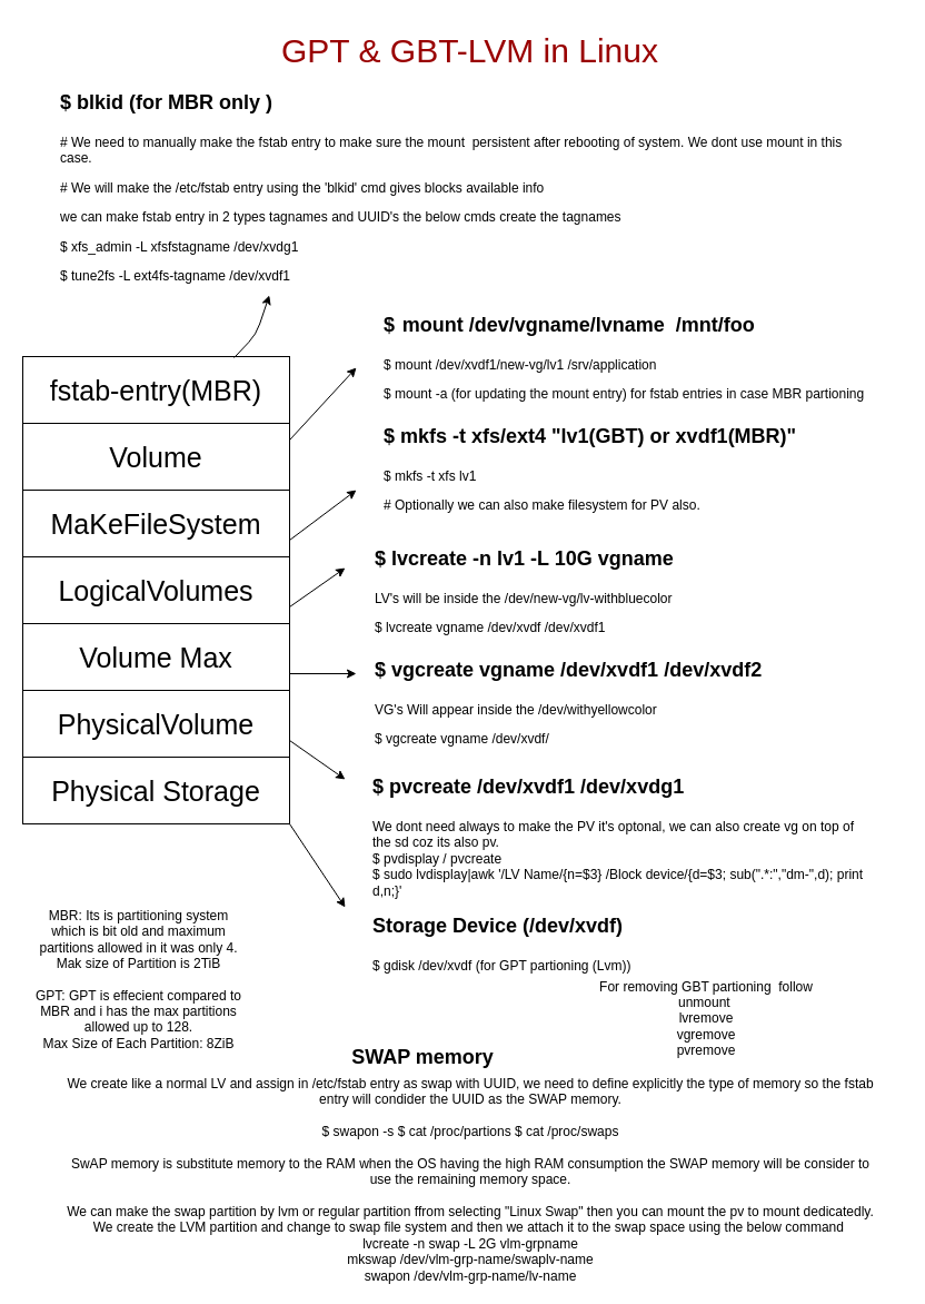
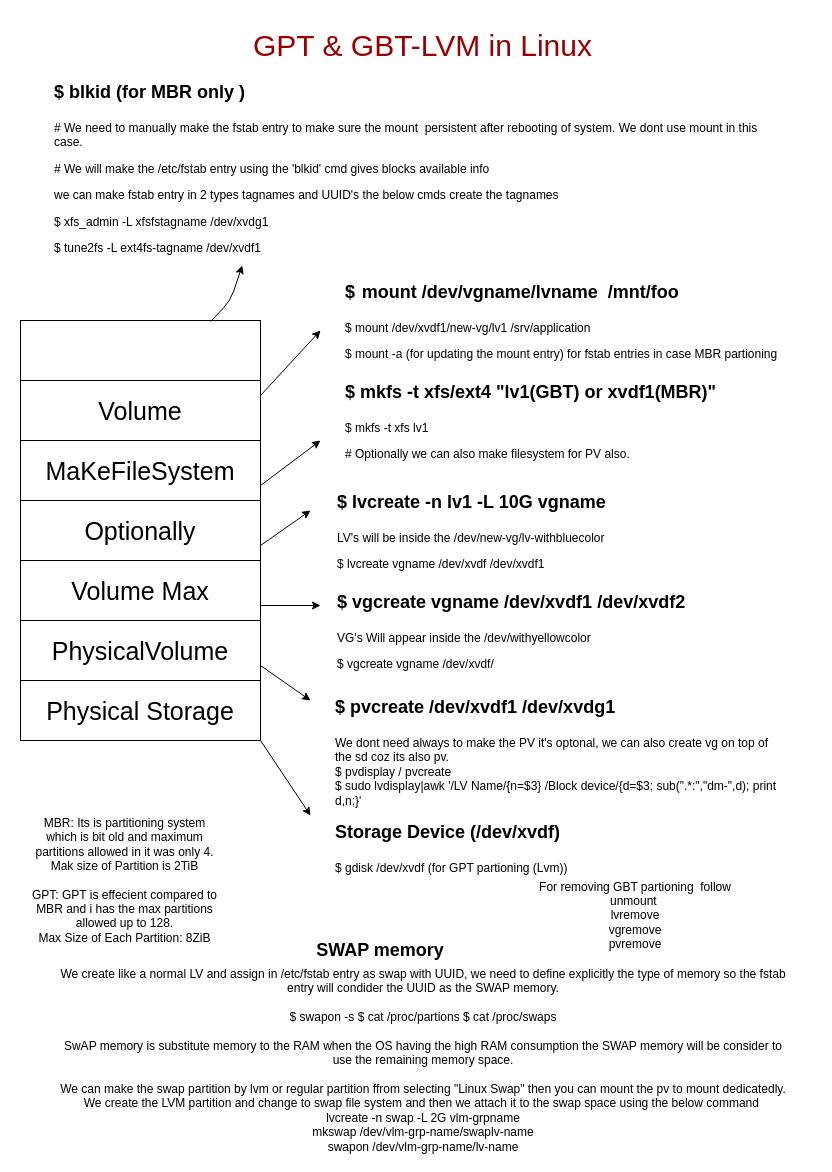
  <mxCell id="0" />
  <mxCell id="1" parent="0" />
  <mxCell id="2" value="" style="rounded=0;whiteSpace=wrap;html=1;" parent="1" vertex="1"><mxGeometry x="20" y="380" width="240" height="60" as="geometry" /></mxCell>
  <mxCell id="3" value="" style="rounded=0;whiteSpace=wrap;html=1;" parent="1" vertex="1"><mxGeometry x="20" y="440" width="240" height="60" as="geometry" /></mxCell>
  <mxCell id="4" value="" style="rounded=0;whiteSpace=wrap;html=1;" parent="1" vertex="1"><mxGeometry x="20" y="500" width="240" height="60" as="geometry" /></mxCell>
  <mxCell id="5" value="" style="rounded=0;whiteSpace=wrap;html=1;" parent="1" vertex="1"><mxGeometry x="20" y="560" width="240" height="60" as="geometry" /></mxCell>
  <mxCell id="6" value="" style="rounded=0;whiteSpace=wrap;html=1;" parent="1" vertex="1"><mxGeometry x="20" y="620" width="240" height="60" as="geometry" /></mxCell>
  <mxCell id="7" value="" style="rounded=0;whiteSpace=wrap;html=1;" parent="1" vertex="1"><mxGeometry x="20" y="680" width="240" height="60" as="geometry" /></mxCell>
  <mxCell id="8" value="&lt;font style=&quot;font-size: 25px&quot;&gt;Physical Storage&lt;/font&gt;" style="text;html=1;strokeColor=none;fillColor=none;align=center;verticalAlign=middle;whiteSpace=wrap;rounded=0;" parent="1" vertex="1"><mxGeometry x="40" y="690" width="200" height="40" as="geometry" /></mxCell>
  <mxCell id="9" value="&lt;font style=&quot;font-size: 25px&quot;&gt;PhysicalVolume&lt;/font&gt;" style="text;html=1;strokeColor=none;fillColor=none;align=center;verticalAlign=middle;whiteSpace=wrap;rounded=0;" parent="1" vertex="1"><mxGeometry x="40" y="630" width="200" height="40" as="geometry" /></mxCell>
  <mxCell id="10" value="&lt;font style=&quot;font-size: 25px&quot;&gt;Volume Max&lt;/font&gt;" style="text;html=1;strokeColor=none;fillColor=none;align=center;verticalAlign=middle;whiteSpace=wrap;rounded=0;" parent="1" vertex="1"><mxGeometry x="40" y="570" width="200" height="40" as="geometry" /></mxCell>
- <mxCell id="11" value="&lt;font style=&quot;font-size: 25px&quot;&gt;LogicalVolumes&lt;/font&gt;" style="text;html=1;strokeColor=none;fillColor=none;align=center;verticalAlign=middle;whiteSpace=wrap;rounded=0;" parent="1" vertex="1"><mxGeometry x="40" y="510" width="200" height="40" as="geometry" /></mxCell>
+ <mxCell id="11" value="&lt;font style=&quot;font-size: 25px&quot;&gt;Optionally&lt;/font&gt;" style="text;html=1;strokeColor=none;fillColor=none;align=center;verticalAlign=middle;whiteSpace=wrap;rounded=0;" parent="1" vertex="1"><mxGeometry x="40" y="510" width="200" height="40" as="geometry" /></mxCell>
  <mxCell id="12" value="&lt;font style=&quot;font-size: 25px&quot;&gt;MaKeFileSystem&lt;/font&gt;" style="text;html=1;strokeColor=none;fillColor=none;align=center;verticalAlign=middle;whiteSpace=wrap;rounded=0;" parent="1" vertex="1"><mxGeometry x="40" y="450" width="200" height="40" as="geometry" /></mxCell>
  <mxCell id="13" value="&lt;font style=&quot;font-size: 25px&quot;&gt;Volume&lt;/font&gt;" style="text;html=1;strokeColor=none;fillColor=none;align=center;verticalAlign=middle;whiteSpace=wrap;rounded=0;" parent="1" vertex="1"><mxGeometry x="40" y="390" width="200" height="40" as="geometry" /></mxCell>
  <mxCell id="14" value="&lt;h1&gt;&lt;font style=&quot;font-size: 18px&quot;&gt;$&lt;/font&gt; &lt;font style=&quot;font-size: 18px&quot;&gt;mount /dev/vgname/lvname&amp;nbsp; /mnt/foo&lt;/font&gt;&lt;/h1&gt;&lt;p&gt;$ mount /dev/xvdf1/new-vg/lv1 /srv/application&lt;br&gt;&lt;/p&gt;&lt;p&gt;$ mount -a (for updating the mount entry) for fstab entries in case MBR partioning&lt;/p&gt;" style="text;html=1;strokeColor=none;fillColor=none;spacing=5;spacingTop=-20;whiteSpace=wrap;overflow=hidden;rounded=0;" parent="1" vertex="1"><mxGeometry x="340" y="270" width="460" height="100" as="geometry" /></mxCell>
  <mxCell id="15" value="&lt;h1&gt;&lt;font style=&quot;font-size: 18px&quot;&gt;Storage Device (/dev/xvdf)&lt;/font&gt;&lt;/h1&gt;&lt;div&gt;$ gdisk /dev/xvdf (for GPT partioning (Lvm))&lt;/div&gt;&lt;div&gt;&lt;br&gt;&lt;/div&gt;" style="text;html=1;strokeColor=none;fillColor=none;spacing=5;spacingTop=-20;whiteSpace=wrap;overflow=hidden;rounded=0;" parent="1" vertex="1"><mxGeometry x="330" y="810" width="460" height="110" as="geometry" /></mxCell>
  <mxCell id="16" value="&lt;p style=&quot;line-height: 110%&quot;&gt;&lt;/p&gt;&lt;h1&gt;&lt;font style=&quot;font-size: 18px&quot;&gt;$ pvcreate /dev/xvdf1 /dev/xvdg1&lt;/font&gt;&lt;/h1&gt;&lt;div&gt;We dont need always to make the PV it's optonal, we can also create vg on top of the sd coz its also pv.&lt;br&gt;&lt;/div&gt;&lt;div&gt;$ pvdisplay /  pvcreate&lt;/div&gt;&lt;div&gt;&lt;span&gt;$ sudo lvdisplay|awk  '/LV Name/{n=$3} /Block device/{d=$3; sub(&quot;.*:&quot;,&quot;dm-&quot;,d); print d,n;}'&lt;/span&gt;&lt;/div&gt;&lt;p&gt;&lt;br&gt;&lt;/p&gt;&lt;p&gt;&lt;br&gt;&lt;/p&gt;&lt;p&gt;&lt;br&gt;&lt;/p&gt;&lt;p&gt;&lt;br&gt;&lt;/p&gt;&lt;p&gt;&lt;br&gt;&lt;/p&gt;&lt;p&gt;&lt;br&gt;&lt;/p&gt;&lt;p&gt;&lt;br&gt;&lt;/p&gt;&lt;p&gt;&lt;br&gt;&lt;/p&gt;&lt;p&gt;&lt;br&gt;&lt;/p&gt;&lt;p&gt;&lt;br&gt;&lt;/p&gt;&lt;p&gt;&lt;br&gt;&lt;/p&gt;&lt;p&gt;&lt;/p&gt;" style="text;html=1;strokeColor=none;fillColor=none;spacing=5;spacingTop=-20;whiteSpace=wrap;overflow=hidden;rounded=0;" parent="1" vertex="1"><mxGeometry x="330" y="685" width="460" height="125" as="geometry" /></mxCell>
  <mxCell id="17" value="&lt;h1&gt;&lt;font style=&quot;font-size: 18px&quot;&gt;$ vgcreate vgname /dev/xvdf1 /dev/xvdf2&lt;/font&gt;&lt;/h1&gt;&lt;p&gt;VG's Will appear inside the /dev/withyellowcolor&lt;/p&gt;&lt;p&gt;$ vgcreate vgname /dev/xvdf/&lt;br&gt;&lt;/p&gt;" style="text;html=1;strokeColor=none;fillColor=none;spacing=5;spacingTop=-20;whiteSpace=wrap;overflow=hidden;rounded=0;" parent="1" vertex="1"><mxGeometry x="332" y="580" width="478" height="100" as="geometry" /></mxCell>
  <mxCell id="18" value="&lt;h1&gt;&lt;font style=&quot;font-size: 18px&quot;&gt;$ lvcreate -n lv1 -L 10G vgname&lt;/font&gt;&lt;/h1&gt;&lt;p&gt;LV's will be inside the /dev/new-vg/lv-withbluecolor&lt;/p&gt;&lt;p&gt;$ lvcreate vgname /dev/xvdf /dev/xvdf1&lt;br&gt;&lt;/p&gt;" style="text;html=1;strokeColor=none;fillColor=none;spacing=5;spacingTop=-20;whiteSpace=wrap;overflow=hidden;rounded=0;" parent="1" vertex="1"><mxGeometry x="332" y="480" width="460" height="100" as="geometry" /></mxCell>
  <mxCell id="19" value="&lt;h1&gt;&lt;font style=&quot;font-size: 18px&quot;&gt;$ mkfs -t xfs/ext4 &quot;lv1(GBT) or xvdf1(MBR)&quot;&lt;/font&gt;&lt;br&gt;&lt;/h1&gt;&lt;p&gt;$ mkfs -t xfs lv1&lt;/p&gt;&lt;p&gt;# Optionally we can also make filesystem for PV also.&lt;/p&gt;" style="text;html=1;strokeColor=none;fillColor=none;spacing=5;spacingTop=-20;whiteSpace=wrap;overflow=hidden;rounded=0;" parent="1" vertex="1"><mxGeometry x="340" y="370" width="460" height="100" as="geometry" /></mxCell>
  <mxCell id="20" value="" style="endArrow=classic;html=1;exitX=1;exitY=0.25;" parent="1" source="2" edge="1"><mxGeometry width="50" height="50" relative="1" as="geometry"><mxPoint x="260" y="380" as="sourcePoint" /><mxPoint x="320" y="330" as="targetPoint" /></mxGeometry></mxCell>
  <mxCell id="21" value="" style="endArrow=classic;html=1;exitX=1;exitY=0.75;" parent="1" source="3" edge="1"><mxGeometry width="50" height="50" relative="1" as="geometry"><mxPoint x="270" y="490" as="sourcePoint" /><mxPoint x="320" y="440" as="targetPoint" /></mxGeometry></mxCell>
  <mxCell id="22" value="" style="endArrow=classic;html=1;exitX=1;exitY=0.75;" parent="1" source="4" edge="1"><mxGeometry width="50" height="50" relative="1" as="geometry"><mxPoint x="260" y="560" as="sourcePoint" /><mxPoint x="310" y="510" as="targetPoint" /></mxGeometry></mxCell>
  <mxCell id="23" value="" style="endArrow=classic;html=1;exitX=1;exitY=0.75;" parent="1" source="5" edge="1"><mxGeometry width="50" height="50" relative="1" as="geometry"><mxPoint x="260" y="620" as="sourcePoint" /><mxPoint x="320" y="605" as="targetPoint" /></mxGeometry></mxCell>
  <mxCell id="24" value="" style="endArrow=classic;html=1;exitX=1;exitY=0.75;" parent="1" source="6" edge="1"><mxGeometry width="50" height="50" relative="1" as="geometry"><mxPoint x="260" y="740" as="sourcePoint" /><mxPoint x="310" y="700" as="targetPoint" /></mxGeometry></mxCell>
  <mxCell id="25" value="" style="endArrow=classic;html=1;exitX=1;exitY=0.75;" parent="1" edge="1"><mxGeometry width="50" height="50" relative="1" as="geometry"><mxPoint x="260" y="740" as="sourcePoint" /><mxPoint x="310" y="815" as="targetPoint" /></mxGeometry></mxCell>
  <mxCell id="26" value="" style="rounded=0;whiteSpace=wrap;html=1;" parent="1" vertex="1"><mxGeometry x="20" y="320" width="240" height="60" as="geometry" /></mxCell>
- <mxCell id="27" value="&lt;font style=&quot;font-size: 25px&quot;&gt;fstab-entry(MBR)&lt;/font&gt;" style="text;html=1;strokeColor=none;fillColor=none;align=center;verticalAlign=middle;whiteSpace=wrap;rounded=0;" parent="1" vertex="1"><mxGeometry x="40" y="330" width="200" height="40" as="geometry" /></mxCell>
  <mxCell id="28" value="&lt;h1&gt;&lt;font style=&quot;font-size: 18px&quot;&gt;$ blkid (for MBR only )&lt;/font&gt;&lt;/h1&gt;&lt;p&gt;# We need to manually make the fstab entry to make sure the mount&amp;nbsp; persistent after rebooting of system. We dont use mount in this case.&lt;/p&gt;&lt;p&gt;&lt;span&gt;# We will make the /etc/fstab entry using the 'blkid' cmd gives blocks available info&lt;/span&gt;&lt;/p&gt;&lt;p&gt;&lt;span&gt;we can make fstab entry in 2 types tagnames and UUID's the below cmds create the tagnames&lt;/span&gt;&lt;/p&gt;&lt;p&gt;$ xfs_admin -L xfsfstagname /dev/xvdg1&lt;/p&gt;&lt;p&gt;$ tune2fs -L ext4fs-tagname /dev/xvdf1&lt;/p&gt;" style="text;html=1;strokeColor=none;fillColor=none;spacing=5;spacingTop=-20;whiteSpace=wrap;overflow=hidden;rounded=0;" parent="1" vertex="1"><mxGeometry x="49" y="70" width="722" height="190" as="geometry" /></mxCell>
  <mxCell id="29" value="" style="endArrow=classic;html=1;exitX=0.792;exitY=0.017;exitPerimeter=0;entryX=0.267;entryY=1.026;entryPerimeter=0;" parent="1" source="26" target="28" edge="1"><mxGeometry width="50" height="50" relative="1" as="geometry"><mxPoint x="260" y="320" as="sourcePoint" /><mxPoint x="260" y="270" as="targetPoint" /><Array as="points"><mxPoint x="230" y="300" /></Array></mxGeometry></mxCell>
  <mxCell id="30" value="&lt;font style=&quot;font-size: 30px&quot; color=&quot;#990000&quot;&gt;GPT &amp;amp; GBT-LVM in Linux&lt;/font&gt;" style="text;html=1;strokeColor=none;fillColor=none;align=center;verticalAlign=middle;whiteSpace=wrap;rounded=0;" parent="1" vertex="1"><mxGeometry x="245" y="20" width="355" height="50" as="geometry" /></mxCell>
  <mxCell id="31" value="&lt;b&gt;&lt;font style=&quot;font-size: 18px&quot;&gt;SWAP memory&lt;/font&gt;&lt;/b&gt;" style="text;html=1;strokeColor=none;fillColor=none;align=center;verticalAlign=middle;whiteSpace=wrap;rounded=0;" parent="1" vertex="1"><mxGeometry x="230" y="930" width="300" height="40" as="geometry" /></mxCell>
  <mxCell id="32" value="&lt;div&gt;We create like a normal LV and assign in /etc/fstab entry as swap with UUID, we need to define explicitly the type of memory so the fstab entry will condider the UUID as the SWAP memory.&lt;/div&gt;&lt;div&gt;&lt;br&gt;&lt;/div&gt;&lt;div&gt;$ swapon -s $ cat /proc/partions $ cat /proc/swaps                              &lt;/div&gt;&lt;div&gt;&lt;br&gt;&lt;/div&gt;&lt;div&gt;SwAP memory is substitute memory to the RAM when the OS having the high RAM consumption the SWAP memory will be consider to use the remaining memory space.&lt;br&gt;&lt;/div&gt;&lt;div&gt;&lt;br&gt;&lt;/div&gt;&lt;div&gt;We can make the swap partition by lvm or regular partition ffrom selecting &quot;Linux Swap&quot; then you can mount the pv to mount dedicatedly.&lt;/div&gt;&lt;div&gt;We create the LVM partition and change to swap file system and then we attach it to the swap space using the below command&amp;nbsp;&lt;/div&gt;&lt;div&gt;lvcreate -n swap -L 2G vlm-grpname&lt;/div&gt;&lt;div&gt;mkswap /dev/vlm-grp-name/swaplv-name&lt;/div&gt;&lt;div&gt;swapon /dev/vlm-grp-name/lv-name&lt;/div&gt;" style="text;html=1;strokeColor=none;fillColor=none;align=center;verticalAlign=middle;whiteSpace=wrap;rounded=0;" parent="1" vertex="1"><mxGeometry x="57.5" y="970" width="730" height="180" as="geometry" /></mxCell>
  <mxCell id="33" value="&lt;div&gt;MBR: Its is partitioning system which is bit old and maximum partitions allowed in it was only 4.&lt;/div&gt;&lt;div&gt;Mak size of Partition is 2TiB&lt;br&gt;&lt;/div&gt;&lt;div&gt;&lt;br&gt;&lt;/div&gt;&lt;div&gt;GPT: GPT is effecient compared to MBR and i has the max partitions allowed up to 128.&lt;/div&gt;&lt;div&gt;Max Size of Each Partition: 8ZiB&lt;br&gt;&lt;/div&gt;" style="text;html=1;strokeColor=none;fillColor=none;align=center;verticalAlign=middle;whiteSpace=wrap;rounded=0;" parent="1" vertex="1"><mxGeometry x="29" y="810" width="191" height="140" as="geometry" /></mxCell>
  <mxCell id="34" value="For removing GBT partioning&amp;nbsp; follow&lt;br&gt;unmount&amp;nbsp;&lt;br&gt;lvremove&lt;br&gt;vgremove&lt;br&gt;pvremove&lt;br&gt;" style="text;html=1;strokeColor=none;fillColor=none;align=center;verticalAlign=middle;whiteSpace=wrap;rounded=0;" parent="1" vertex="1"><mxGeometry x="490" y="860" width="290" height="110" as="geometry" /></mxCell>
